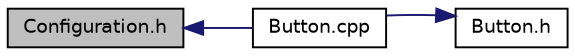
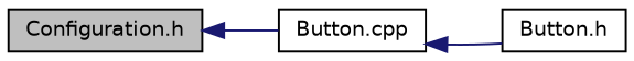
  digraph {
    rankdir=LR
    node [color=black fillcolor=white fontname=Helvetica fontsize=10 shape=record style=filled]
    edge [color=midnightblue dir=back fontname=Helvetica fontsize=10 labelfontname=Helvetica labelfontsize=10 style=solid]
    n1 [fillcolor=grey75 fontcolor=black height=0.2 label="Configuration.h" width=0.4]
    n2 [height=0.2 label="Button.cpp" width=0.4]
    n3 [height=0.2 label="Button.h" width=0.4]
    n1 -> n2
-   n3 -> n2
+   n2 -> n3
  }
